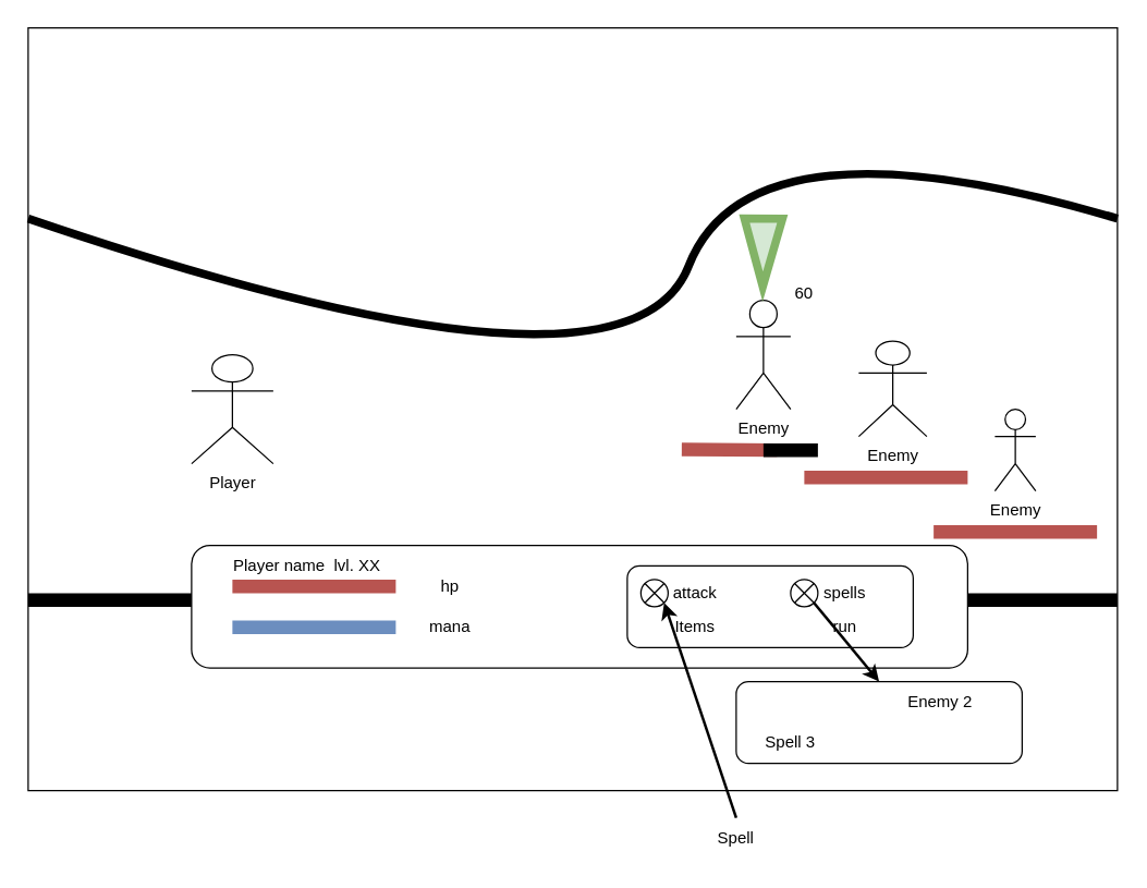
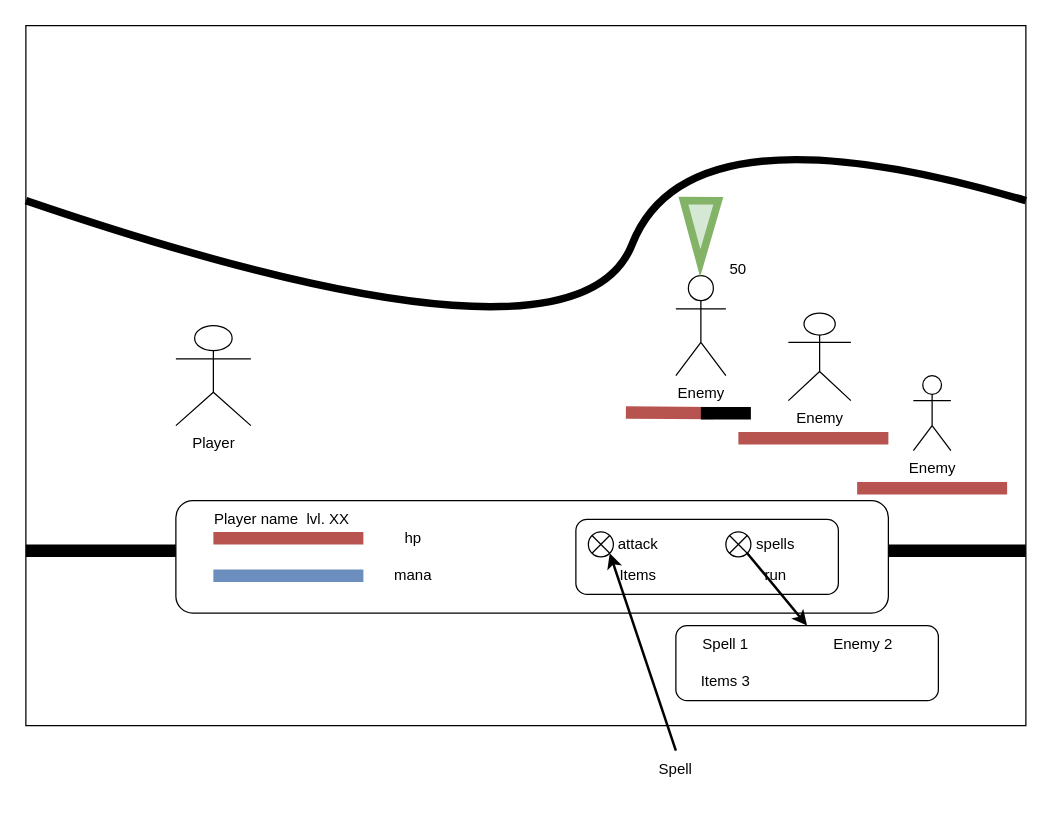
  <mxCell id="0" />
  <mxCell id="1" parent="0" />
  <mxCell id="2" value="" style="rounded=0;whiteSpace=wrap;html=1;" vertex="1" parent="1"><mxGeometry y="20" width="800" height="560" as="geometry" x="20" /></mxCell>
  <mxCell id="3" value="" style="endArrow=none;html=1;rounded=0;strokeWidth=10;exitX=0;exitY=0.75;exitDx=0;exitDy=0;entryX=1;entryY=0.75;entryDx=0;entryDy=0;" edge="1" parent="1" source="2" target="2"><mxGeometry width="50" height="50" relative="1" as="geometry"><mxPoint x="410" y="310" as="sourcePoint" /><mxPoint x="460" y="260" as="targetPoint" /></mxGeometry></mxCell>
  <mxCell id="4" value="Player" style="shape=umlActor;verticalLabelPosition=bottom;verticalAlign=top;html=1;outlineConnect=0;" parent="1" vertex="1"><mxGeometry x="140" y="260" width="60" height="80" as="geometry" /></mxCell>
  <mxCell id="5" value="Enemy" style="shape=umlActor;verticalLabelPosition=bottom;verticalAlign=top;html=1;outlineConnect=0;" parent="1" vertex="1"><mxGeometry x="730" y="300" width="30" height="60" as="geometry" /></mxCell>
  <mxCell id="6" value="Enemy" style="shape=umlActor;verticalLabelPosition=bottom;verticalAlign=top;html=1;outlineConnect=0;" parent="1" vertex="1"><mxGeometry x="630" y="250" width="50" height="70" as="geometry" /></mxCell>
  <mxCell id="7" value="Enemy" style="shape=umlActor;verticalLabelPosition=bottom;verticalAlign=top;html=1;outlineConnect=0;" parent="1" vertex="1"><mxGeometry x="540" y="220" width="40" height="80" as="geometry" /></mxCell>
  <mxCell id="8" value="" style="rounded=1;whiteSpace=wrap;html=1;" parent="1" vertex="1"><mxGeometry x="140" y="400" width="570" height="90" as="geometry" /></mxCell>
  <mxCell id="9" value="" style="endArrow=none;html=1;rounded=0;strokeWidth=10;fillColor=#f8cecc;strokeColor=#b85450;" edge="1" parent="1"><mxGeometry width="50" height="50" relative="1" as="geometry"><mxPoint x="170" y="430" as="sourcePoint" /><mxPoint x="290" y="430" as="targetPoint" /></mxGeometry></mxCell>
  <mxCell id="10" value="" style="endArrow=none;html=1;rounded=0;strokeWidth=10;fillColor=#dae8fc;strokeColor=#6c8ebf;" edge="1" parent="1"><mxGeometry width="50" height="50" relative="1" as="geometry"><mxPoint x="170" y="460" as="sourcePoint" /><mxPoint x="290" y="460" as="targetPoint" /></mxGeometry></mxCell>
  <mxCell id="11" value="hp" style="text;html=1;strokeColor=none;fillColor=none;align=center;verticalAlign=middle;whiteSpace=wrap;rounded=0;" vertex="1" parent="1"><mxGeometry x="300" y="415" width="60" height="30" as="geometry" /></mxCell>
  <mxCell id="12" value="mana" style="text;html=1;strokeColor=none;fillColor=none;align=center;verticalAlign=middle;whiteSpace=wrap;rounded=0;" vertex="1" parent="1"><mxGeometry x="300" y="445" width="60" height="30" as="geometry" /></mxCell>
  <mxCell id="13" value="" style="rounded=1;whiteSpace=wrap;html=1;" vertex="1" parent="1"><mxGeometry x="460" y="415" width="210" height="60" as="geometry" /></mxCell>
  <mxCell id="14" value="attack" style="text;html=1;strokeColor=none;fillColor=none;align=center;verticalAlign=middle;whiteSpace=wrap;rounded=0;" vertex="1" parent="1"><mxGeometry x="480" y="420" width="60" height="30" as="geometry" /></mxCell>
  <mxCell id="15" value="Items" style="text;html=1;strokeColor=none;fillColor=none;align=center;verticalAlign=middle;whiteSpace=wrap;rounded=0;" vertex="1" parent="1"><mxGeometry x="480" y="445" width="60" height="30" as="geometry" /></mxCell>
  <mxCell id="16" value="spells" style="text;html=1;strokeColor=none;fillColor=none;align=center;verticalAlign=middle;whiteSpace=wrap;rounded=0;" vertex="1" parent="1"><mxGeometry x="590" y="420" width="60" height="30" as="geometry" /></mxCell>
  <mxCell id="17" value="run" style="text;html=1;strokeColor=none;fillColor=none;align=center;verticalAlign=middle;whiteSpace=wrap;rounded=0;" vertex="1" parent="1"><mxGeometry x="590" y="445" width="60" height="30" as="geometry" /></mxCell>
  <mxCell id="18" value="" style="endArrow=none;html=1;rounded=0;strokeWidth=10;fillColor=#f8cecc;strokeColor=#b85450;" edge="1" parent="1"><mxGeometry width="50" height="50" relative="1" as="geometry"><mxPoint x="590" y="350" as="sourcePoint" /><mxPoint x="710" y="350" as="targetPoint" /></mxGeometry></mxCell>
  <mxCell id="19" value="" style="endArrow=none;html=1;rounded=0;strokeWidth=10;fillColor=#f8cecc;strokeColor=#b85450;" edge="1" parent="1"><mxGeometry width="50" height="50" relative="1" as="geometry"><mxPoint x="500" y="329.5" as="sourcePoint" /><mxPoint x="570" y="330" as="targetPoint" /></mxGeometry></mxCell>
  <mxCell id="20" value="" style="endArrow=none;html=1;rounded=0;strokeWidth=10;fillColor=#f8cecc;strokeColor=#b85450;" edge="1" parent="1"><mxGeometry width="50" height="50" relative="1" as="geometry"><mxPoint x="685" y="390" as="sourcePoint" /><mxPoint x="805" y="390" as="targetPoint" /></mxGeometry></mxCell>
  <mxCell id="21" value="" style="curved=1;endArrow=none;html=1;rounded=0;strokeWidth=6;exitX=0;exitY=0.25;exitDx=0;exitDy=0;entryX=1;entryY=0.25;entryDx=0;entryDy=0;endFill=0;" edge="1" parent="1" source="2" target="2"><mxGeometry width="50" height="50" relative="1" as="geometry"><mxPoint x="410" y="310" as="sourcePoint" /><mxPoint x="460" y="260" as="targetPoint" /><Array as="points"><mxPoint x="460" y="310" /><mxPoint x="550" y="80" /></Array></mxGeometry></mxCell>
  <mxCell id="22" value="" style="shape=mxgraph.arrows2.wedgeArrow;html=1;bendable=0;startWidth=14;fillColor=#d5e8d4;defaultFillColor=invert;defaultGradientColor=invert;rounded=0;strokeWidth=6;strokeColor=#82b366;" edge="1" parent="1"><mxGeometry width="100" height="100" relative="1" as="geometry"><mxPoint x="560" y="160" as="sourcePoint" /><mxPoint x="559.5" y="210" as="targetPoint" /></mxGeometry></mxCell>
- <mxCell id="23" value="60" style="text;html=1;strokeColor=none;fillColor=none;align=center;verticalAlign=middle;whiteSpace=wrap;rounded=0;" vertex="1" parent="1"><mxGeometry x="560" y="200" width="60" height="30" as="geometry" /></mxCell>
+ <mxCell id="23" value="50" style="text;html=1;strokeColor=none;fillColor=none;align=center;verticalAlign=middle;whiteSpace=wrap;rounded=0;" vertex="1" parent="1"><mxGeometry x="560" y="200" width="60" height="30" as="geometry" /></mxCell>
  <mxCell id="24" value="" style="endArrow=none;html=1;rounded=0;strokeWidth=10;" edge="1" parent="1"><mxGeometry width="50" height="50" relative="1" as="geometry"><mxPoint x="560" y="330" as="sourcePoint" /><mxPoint x="600" y="330" as="targetPoint" /></mxGeometry></mxCell>
  <mxCell id="25" value="" style="shape=sumEllipse;perimeter=ellipsePerimeter;whiteSpace=wrap;html=1;backgroundOutline=1;" vertex="1" parent="1"><mxGeometry x="470" y="425" width="20" height="20" as="geometry" /></mxCell>
  <mxCell id="26" value="" style="shape=sumEllipse;perimeter=ellipsePerimeter;whiteSpace=wrap;html=1;backgroundOutline=1;" vertex="1" parent="1"><mxGeometry x="580" y="425" width="20" height="20" as="geometry" /></mxCell>
  <mxCell id="27" value="Spell" style="text;html=1;strokeColor=none;fillColor=none;align=center;verticalAlign=middle;whiteSpace=wrap;rounded=0;" vertex="1" parent="1"><mxGeometry x="510" y="600" width="60" height="30" as="geometry" /></mxCell>
  <mxCell id="28" value="" style="endArrow=classic;html=1;rounded=0;strokeWidth=2;exitX=0.5;exitY=0;exitDx=0;exitDy=0;entryX=1;entryY=1;entryDx=0;entryDy=0;" edge="1" parent="1" source="27" target="25"><mxGeometry width="50" height="50" relative="1" as="geometry"><mxPoint x="410" y="310" as="sourcePoint" /><mxPoint x="460" y="260" as="targetPoint" /></mxGeometry></mxCell>
  <mxCell id="29" value="" style="rounded=1;whiteSpace=wrap;html=1;" vertex="1" parent="1"><mxGeometry x="540" y="500" width="210" height="60" as="geometry" /></mxCell>
+ <mxCell id="30" value="Spell 1" style="text;html=1;strokeColor=none;fillColor=none;align=center;verticalAlign=middle;whiteSpace=wrap;rounded=0;" vertex="1" parent="1"><mxGeometry x="550" y="500" width="60" height="30" as="geometry" /></mxCell>
  <mxCell id="31" value="Enemy 2" style="text;html=1;strokeColor=none;fillColor=none;align=center;verticalAlign=middle;whiteSpace=wrap;rounded=0;" vertex="1" parent="1"><mxGeometry x="660" y="500" width="60" height="30" as="geometry" /></mxCell>
- <mxCell id="32" value="Spell 3" style="text;html=1;strokeColor=none;fillColor=none;align=center;verticalAlign=middle;whiteSpace=wrap;rounded=0;" vertex="1" parent="1"><mxGeometry x="550" y="530" width="60" height="30" as="geometry" /></mxCell>
+ <mxCell id="32" value="Items 3" style="text;html=1;strokeColor=none;fillColor=none;align=center;verticalAlign=middle;whiteSpace=wrap;rounded=0;" vertex="1" parent="1"><mxGeometry x="550" y="530" width="60" height="30" as="geometry" /></mxCell>
  <mxCell id="33" value="" style="endArrow=classic;html=1;rounded=0;strokeWidth=2;entryX=0.5;entryY=0;entryDx=0;entryDy=0;exitX=1;exitY=1;exitDx=0;exitDy=0;" edge="1" parent="1" source="26" target="29"><mxGeometry width="50" height="50" relative="1" as="geometry"><mxPoint x="410" y="310" as="sourcePoint" /><mxPoint x="460" y="260" as="targetPoint" /></mxGeometry></mxCell>
  <mxCell id="34" value="Player name&amp;nbsp; lvl. XX" style="text;html=1;strokeColor=none;fillColor=none;align=center;verticalAlign=middle;whiteSpace=wrap;rounded=0;" vertex="1" parent="1"><mxGeometry x="160" y="400" width="130" height="30" as="geometry" /></mxCell>
